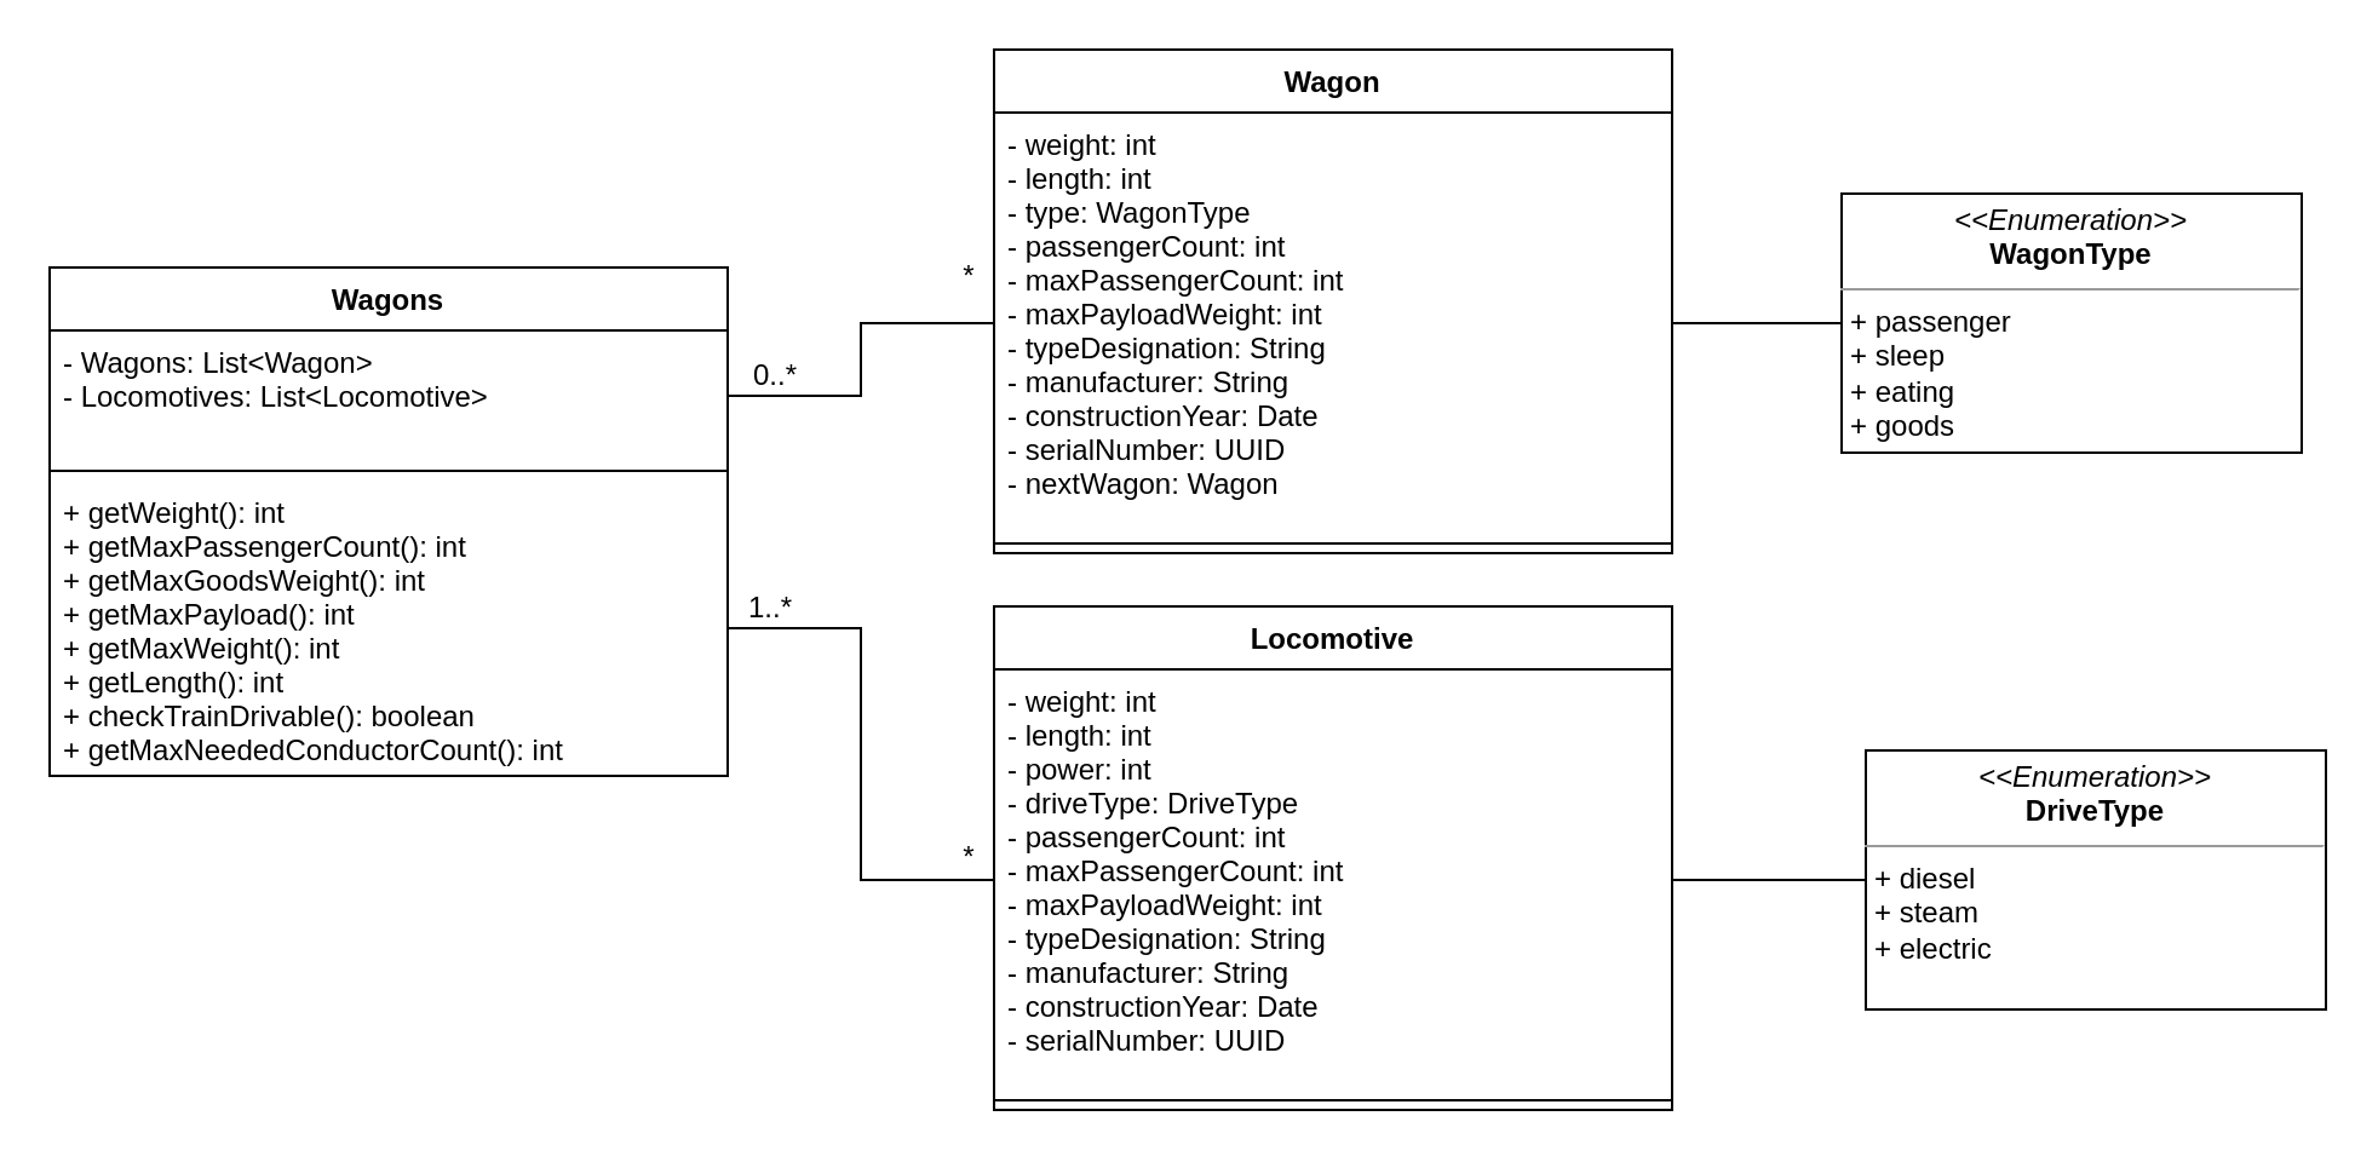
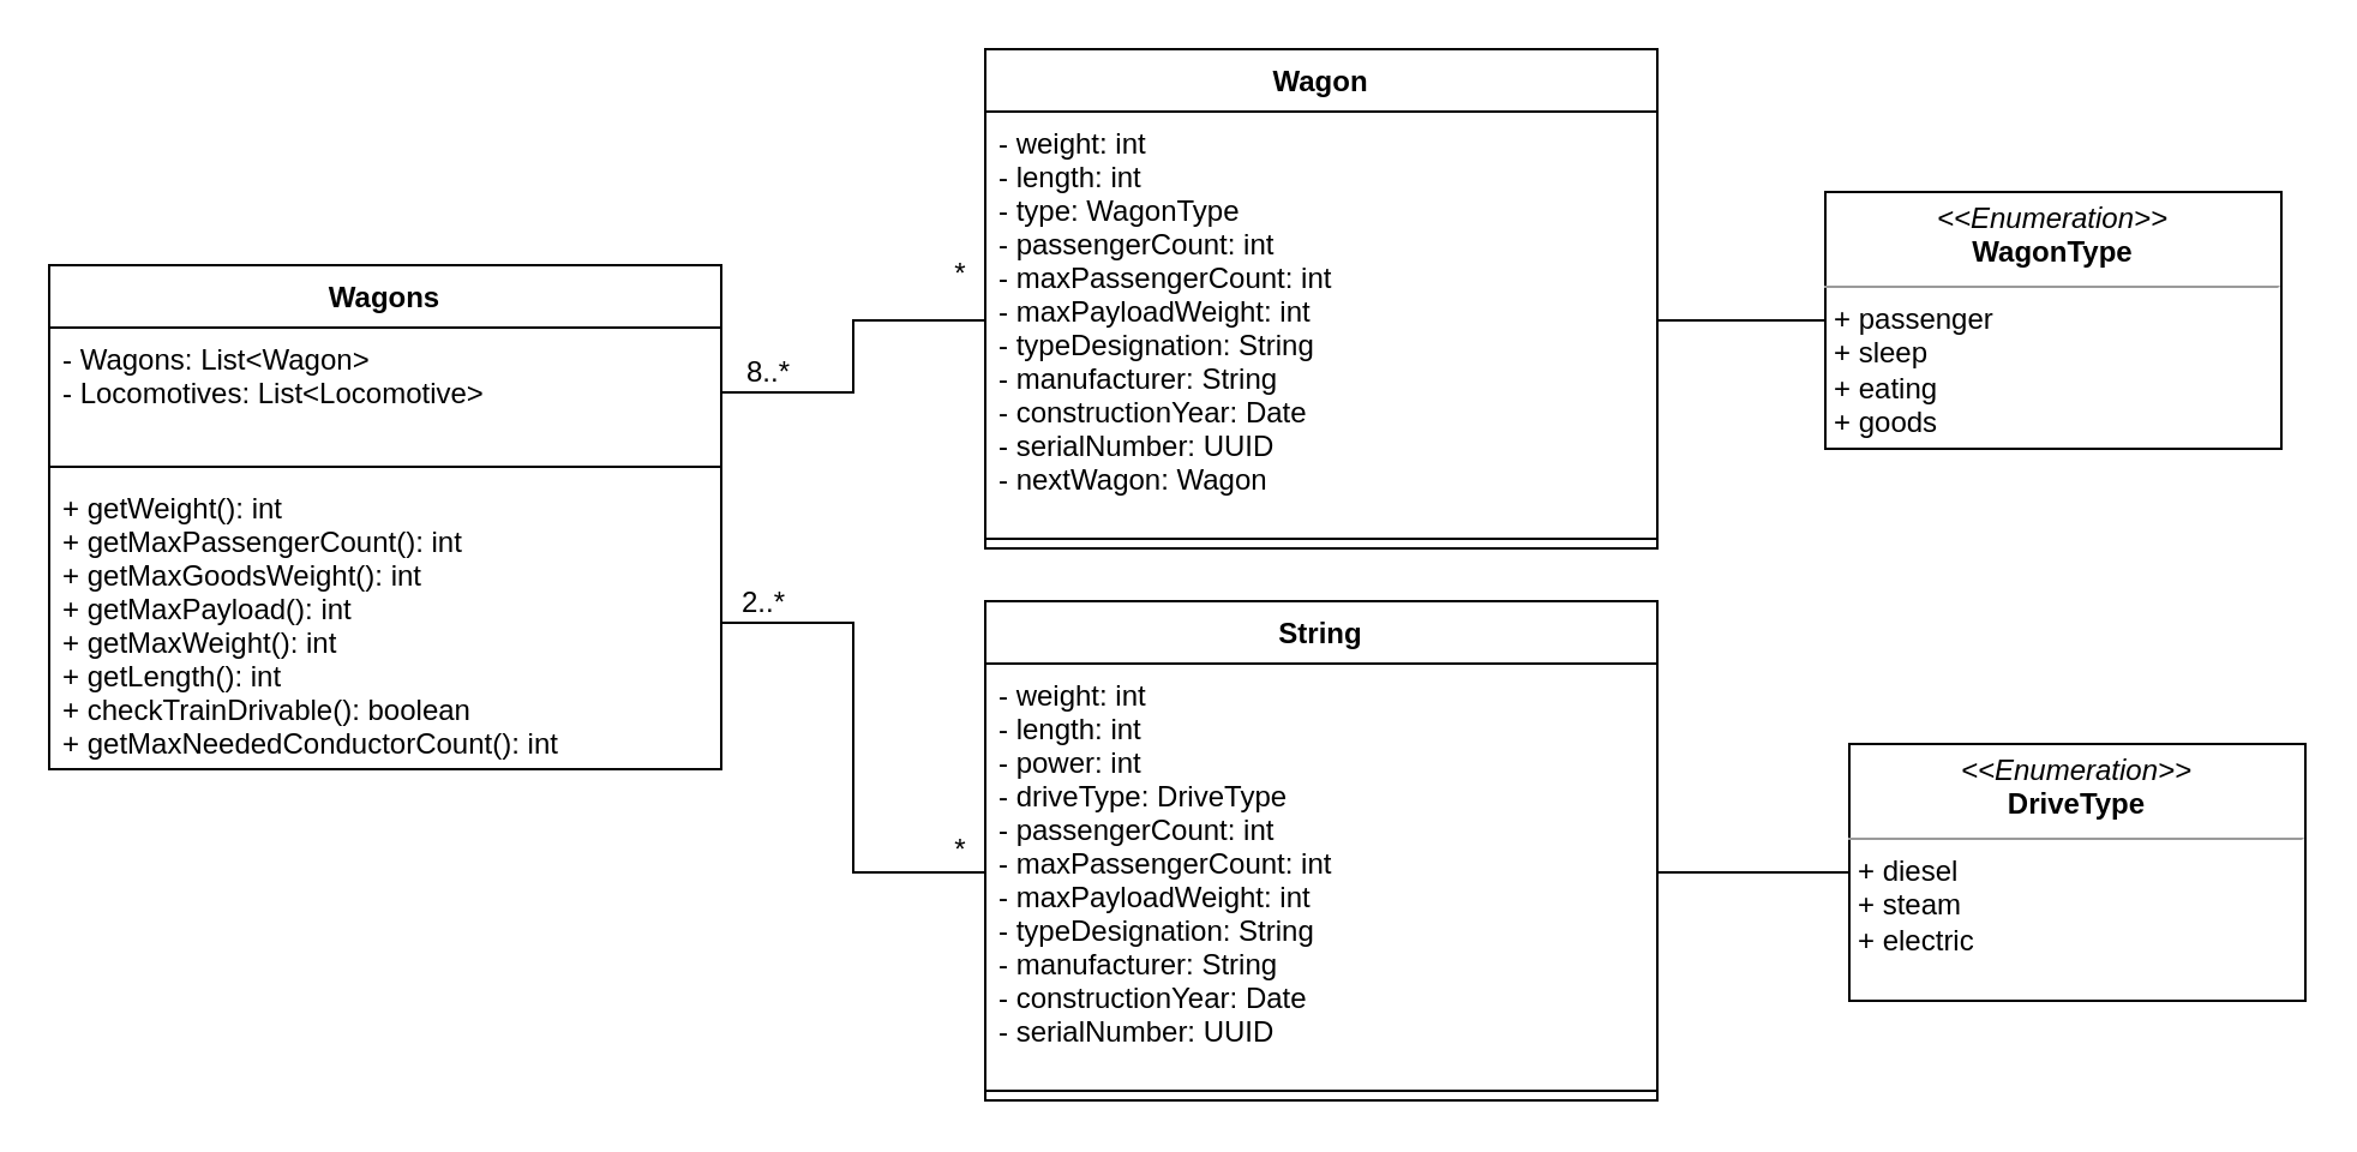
  <mxCell id="0" />
  <mxCell id="1" parent="0" />
  <mxCell id="2" value="Wagons" style="swimlane;fontStyle=1;align=center;verticalAlign=top;childLayout=stackLayout;horizontal=1;startSize=26;horizontalStack=0;resizeParent=1;resizeParentMax=0;resizeLast=0;collapsible=1;marginBottom=0;" vertex="1" parent="1"><mxGeometry x="20" y="110" width="280" height="210" as="geometry" /></mxCell>
  <mxCell id="3" value="- Wagons: List&lt;Wagon&gt;&#10;- Locomotives: List&lt;Locomotive&gt;" style="text;strokeColor=none;fillColor=none;align=left;verticalAlign=top;spacingLeft=4;spacingRight=4;overflow=hidden;rotatable=0;points=[[0,0.5],[1,0.5]];portConstraint=eastwest;" vertex="1" parent="2"><mxGeometry y="26" width="280" height="54" as="geometry" /></mxCell>
  <mxCell id="4" value="" style="line;strokeWidth=1;fillColor=none;align=left;verticalAlign=middle;spacingTop=-1;spacingLeft=3;spacingRight=3;rotatable=0;labelPosition=right;points=[];portConstraint=eastwest;strokeColor=inherit;" vertex="1" parent="2"><mxGeometry y="80" width="280" height="8" as="geometry" /></mxCell>
  <mxCell id="5" value="+ getWeight(): int&#10;+ getMaxPassengerCount(): int&#10;+ getMaxGoodsWeight(): int&#10;+ getMaxPayload(): int &#10;+ getMaxWeight(): int&#10;+ getLength(): int&#10;+ checkTrainDrivable(): boolean &#10;+ getMaxNeededConductorCount(): int&#10;" style="text;strokeColor=none;fillColor=none;align=left;verticalAlign=top;spacingLeft=4;spacingRight=4;overflow=hidden;rotatable=0;points=[[0,0.5],[1,0.5]];portConstraint=eastwest;" vertex="1" parent="2"><mxGeometry y="88" width="280" height="122" as="geometry" /></mxCell>
  <mxCell id="6" value="Wagon" style="swimlane;fontStyle=1;align=center;verticalAlign=top;childLayout=stackLayout;horizontal=1;startSize=26;horizontalStack=0;resizeParent=1;resizeParentMax=0;resizeLast=0;collapsible=1;marginBottom=0;" vertex="1" parent="1"><mxGeometry x="410" y="20" width="280" height="208" as="geometry" /></mxCell>
  <mxCell id="7" value="- weight: int&#10;- length: int&#10;- type: WagonType&#10;- passengerCount: int&#10;- maxPassengerCount: int&#10;- maxPayloadWeight: int&#10;- typeDesignation: String&#10;- manufacturer: String&#10;- constructionYear: Date &#10;- serialNumber: UUID&#10;- nextWagon: Wagon&#10;" style="text;strokeColor=none;fillColor=none;align=left;verticalAlign=top;spacingLeft=4;spacingRight=4;overflow=hidden;rotatable=0;points=[[0,0.5],[1,0.5]];portConstraint=eastwest;" vertex="1" parent="6"><mxGeometry y="26" width="280" height="174" as="geometry" /></mxCell>
  <mxCell id="8" value="" style="line;strokeWidth=1;fillColor=none;align=left;verticalAlign=middle;spacingTop=-1;spacingLeft=3;spacingRight=3;rotatable=0;labelPosition=right;points=[];portConstraint=eastwest;strokeColor=inherit;" vertex="1" parent="6"><mxGeometry y="200" width="280" height="8" as="geometry" /></mxCell>
- <mxCell id="9" value="Locomotive" style="swimlane;fontStyle=1;align=center;verticalAlign=top;childLayout=stackLayout;horizontal=1;startSize=26;horizontalStack=0;resizeParent=1;resizeParentMax=0;resizeLast=0;collapsible=1;marginBottom=0;" vertex="1" parent="1"><mxGeometry x="410" y="250" width="280" height="208" as="geometry" /></mxCell>
+ <mxCell id="9" value="String" style="swimlane;fontStyle=1;align=center;verticalAlign=top;childLayout=stackLayout;horizontal=1;startSize=26;horizontalStack=0;resizeParent=1;resizeParentMax=0;resizeLast=0;collapsible=1;marginBottom=0;" vertex="1" parent="1"><mxGeometry x="410" y="250" width="280" height="208" as="geometry" /></mxCell>
  <mxCell id="10" value="- weight: int&#10;- length: int&#10;- power: int&#10;- driveType: DriveType&#10;- passengerCount: int&#10;- maxPassengerCount: int&#10;- maxPayloadWeight: int&#10;- typeDesignation: String&#10;- manufacturer: String&#10;- constructionYear: Date &#10;- serialNumber: UUID&#10;" style="text;strokeColor=none;fillColor=none;align=left;verticalAlign=top;spacingLeft=4;spacingRight=4;overflow=hidden;rotatable=0;points=[[0,0.5],[1,0.5]];portConstraint=eastwest;" vertex="1" parent="9"><mxGeometry y="26" width="280" height="174" as="geometry" /></mxCell>
  <mxCell id="11" value="" style="line;strokeWidth=1;fillColor=none;align=left;verticalAlign=middle;spacingTop=-1;spacingLeft=3;spacingRight=3;rotatable=0;labelPosition=right;points=[];portConstraint=eastwest;strokeColor=inherit;" vertex="1" parent="9"><mxGeometry y="200" width="280" height="8" as="geometry" /></mxCell>
  <mxCell id="12" value="&lt;p style=&quot;margin:0px;margin-top:4px;text-align:center;&quot;&gt;&lt;i&gt;&amp;lt;&amp;lt;Enumeration&amp;gt;&amp;gt;&lt;/i&gt;&lt;br&gt;&lt;b&gt;WagonType&lt;/b&gt;&lt;/p&gt;&lt;hr size=&quot;1&quot;&gt;&lt;p style=&quot;margin:0px;margin-left:4px;&quot;&gt;+ passenger&lt;br&gt;+ sleep&lt;br&gt;+ eating&lt;/p&gt;&lt;p style=&quot;margin:0px;margin-left:4px;&quot;&gt;+ goods&lt;/p&gt;&lt;p style=&quot;margin:0px;margin-left:4px;&quot;&gt;&lt;br&gt;&lt;/p&gt;" style="verticalAlign=top;align=left;overflow=fill;fontSize=12;fontFamily=Helvetica;html=1;" vertex="1" parent="1"><mxGeometry x="760" y="79.5" width="190" height="107" as="geometry" /></mxCell>
  <mxCell id="13" style="edgeStyle=orthogonalEdgeStyle;rounded=0;orthogonalLoop=1;jettySize=auto;html=1;exitX=1;exitY=0.5;exitDx=0;exitDy=0;entryX=0;entryY=0.5;entryDx=0;entryDy=0;endArrow=none;endFill=0;" edge="1" parent="1" source="7" target="12"><mxGeometry relative="1" as="geometry" /></mxCell>
  <mxCell id="14" value="&lt;p style=&quot;margin:0px;margin-top:4px;text-align:center;&quot;&gt;&lt;i&gt;&amp;lt;&amp;lt;Enumeration&amp;gt;&amp;gt;&lt;/i&gt;&lt;br&gt;&lt;b&gt;DriveType&lt;/b&gt;&lt;/p&gt;&lt;hr size=&quot;1&quot;&gt;&lt;p style=&quot;margin:0px;margin-left:4px;&quot;&gt;+ diesel&amp;nbsp;&lt;/p&gt;&lt;p style=&quot;margin:0px;margin-left:4px;&quot;&gt;+ steam&amp;nbsp;&lt;/p&gt;&lt;p style=&quot;margin:0px;margin-left:4px;&quot;&gt;+ electric&lt;/p&gt;&lt;p style=&quot;margin:0px;margin-left:4px;&quot;&gt;&lt;br&gt;&lt;/p&gt;" style="verticalAlign=top;align=left;overflow=fill;fontSize=12;fontFamily=Helvetica;html=1;" vertex="1" parent="1"><mxGeometry x="770" y="309.5" width="190" height="107" as="geometry" /></mxCell>
  <mxCell id="15" style="edgeStyle=orthogonalEdgeStyle;rounded=0;orthogonalLoop=1;jettySize=auto;html=1;exitX=1;exitY=0.5;exitDx=0;exitDy=0;entryX=0;entryY=0.5;entryDx=0;entryDy=0;endArrow=none;endFill=0;" edge="1" parent="1" source="10" target="14"><mxGeometry relative="1" as="geometry" /></mxCell>
  <mxCell id="16" style="edgeStyle=orthogonalEdgeStyle;rounded=0;orthogonalLoop=1;jettySize=auto;html=1;exitX=0;exitY=0.5;exitDx=0;exitDy=0;entryX=1;entryY=0.5;entryDx=0;entryDy=0;endArrow=none;endFill=0;" edge="1" parent="1" source="7" target="3"><mxGeometry relative="1" as="geometry" /></mxCell>
  <mxCell id="17" style="edgeStyle=orthogonalEdgeStyle;rounded=0;orthogonalLoop=1;jettySize=auto;html=1;exitX=0;exitY=0.5;exitDx=0;exitDy=0;entryX=1;entryY=0.5;entryDx=0;entryDy=0;endArrow=none;endFill=0;" edge="1" parent="1" source="10" target="5"><mxGeometry relative="1" as="geometry" /></mxCell>
  <mxCell id="18" value="*" style="text;html=1;strokeColor=none;fillColor=none;align=center;verticalAlign=middle;whiteSpace=wrap;rounded=0;" vertex="1" parent="1"><mxGeometry x="390" y="349" width="20" height="10" as="geometry" /></mxCell>
  <mxCell id="19" value="*" style="text;html=1;strokeColor=none;fillColor=none;align=center;verticalAlign=middle;whiteSpace=wrap;rounded=0;" vertex="1" parent="1"><mxGeometry x="390" y="109" width="20" height="10" as="geometry" /></mxCell>
- <mxCell id="20" value="0..*" style="text;html=1;strokeColor=none;fillColor=none;align=center;verticalAlign=middle;whiteSpace=wrap;rounded=0;" vertex="1" parent="1"><mxGeometry x="310" y="150" width="20" height="10" as="geometry" /></mxCell>
- <mxCell id="21" value="1..*" style="text;html=1;strokeColor=none;fillColor=none;align=center;verticalAlign=middle;whiteSpace=wrap;rounded=0;" vertex="1" parent="1"><mxGeometry x="308" y="246" width="20" height="10" as="geometry" /></mxCell>
+ <mxCell id="20" value="8..*" style="text;html=1;strokeColor=none;fillColor=none;align=center;verticalAlign=middle;whiteSpace=wrap;rounded=0;" vertex="1" parent="1"><mxGeometry x="310" y="150" width="20" height="10" as="geometry" /></mxCell>
+ <mxCell id="21" value="2..*" style="text;html=1;strokeColor=none;fillColor=none;align=center;verticalAlign=middle;whiteSpace=wrap;rounded=0;" vertex="1" parent="1"><mxGeometry x="308" y="246" width="20" height="10" as="geometry" /></mxCell>
